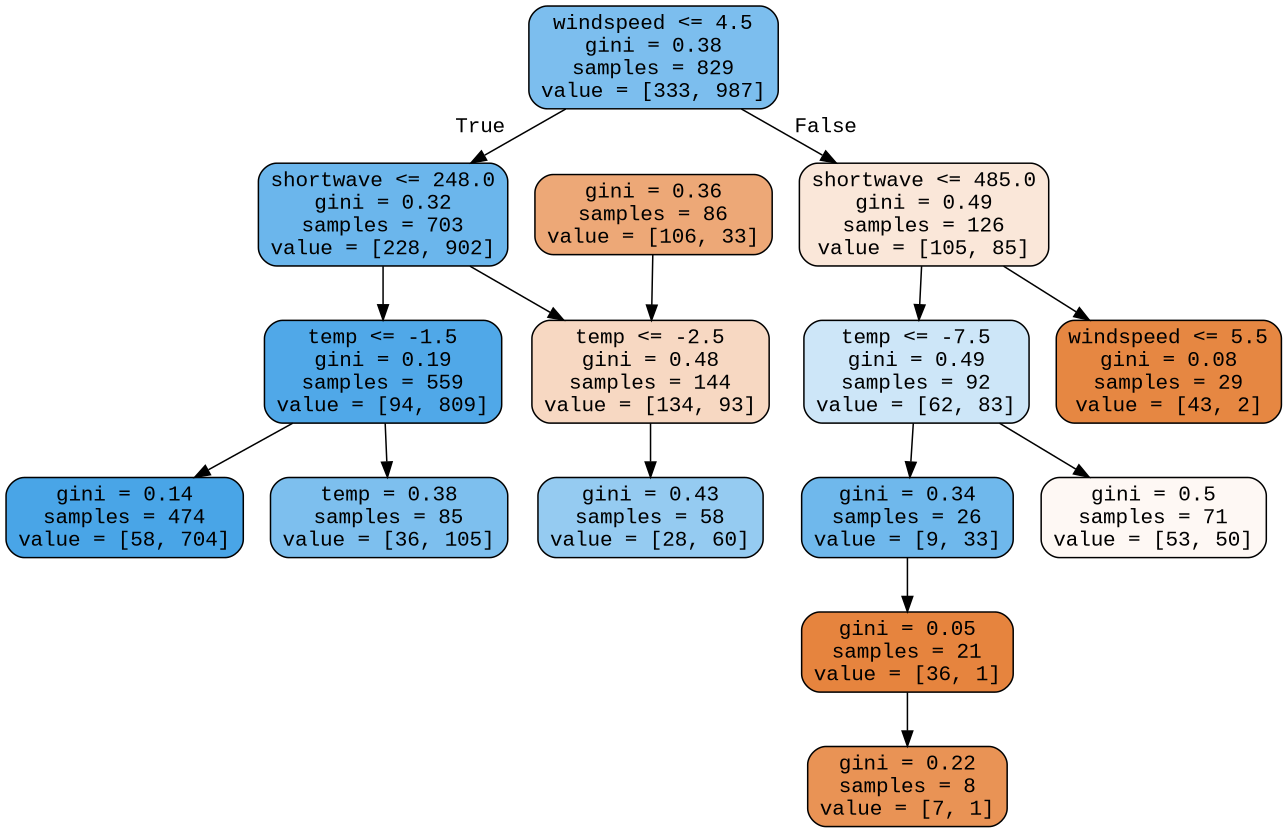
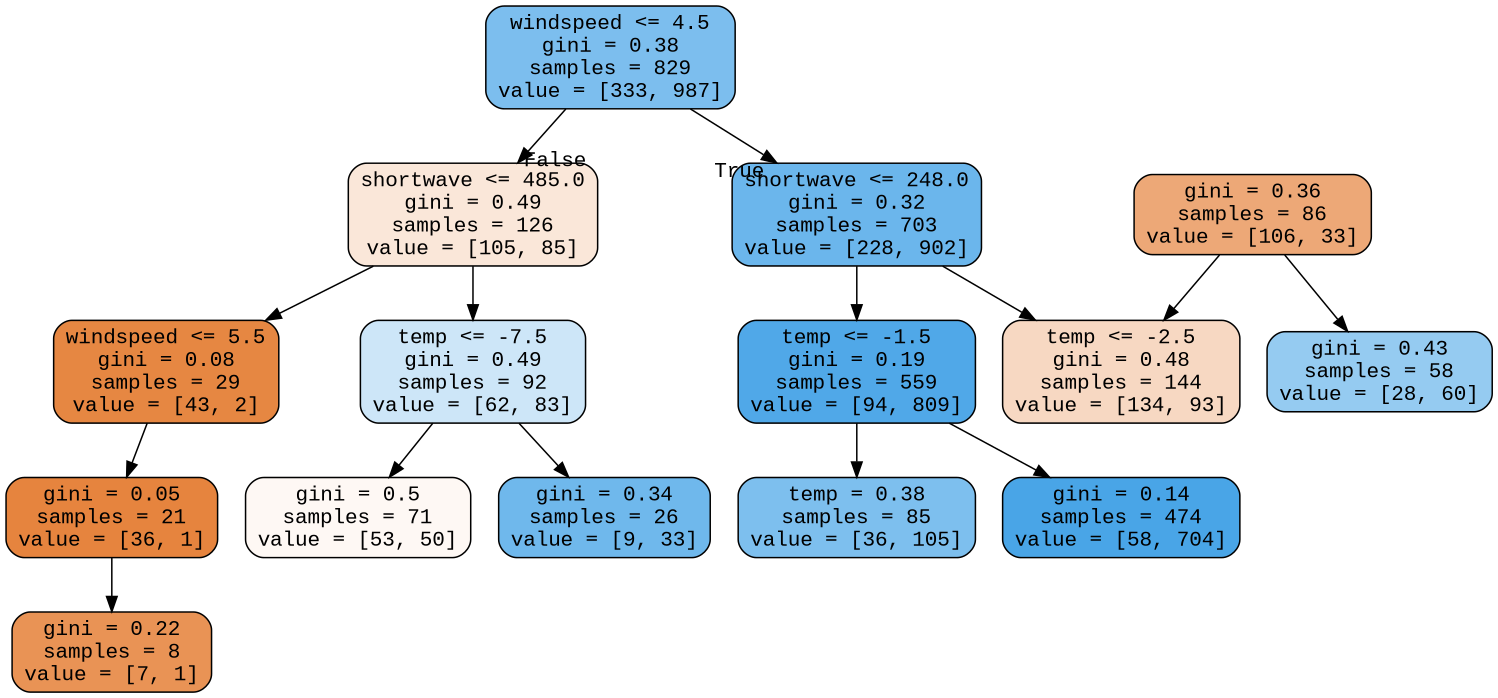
  digraph {
    fontname="Liberation Mono"
    node [color=black fontname="Liberation Mono" shape=box style="filled, rounded"]
    edge [fontname="Liberation Mono"]
    n1 [fillcolor="#7cbeee" label="windspeed <= 4.5\ngini = 0.38\nsamples = 829\nvalue = [333, 987]"]
    n2 [fillcolor="#6bb6ec" label="shortwave <= 248.0\ngini = 0.32\nsamples = 703\nvalue = [228, 902]"]
    n3 [fillcolor="#fae7d9" label="shortwave <= 485.0\ngini = 0.49\nsamples = 126\nvalue = [105, 85]"]
    n4 [fillcolor="#50a8e8" label="temp <= -1.5\ngini = 0.19\nsamples = 559\nvalue = [94, 809]"]
    n5 [fillcolor="#f7d8c2" label="temp <= -2.5\ngini = 0.48\nsamples = 144\nvalue = [134, 93]"]
    n6 [fillcolor="#cde6f8" label="temp <= -7.5\ngini = 0.49\nsamples = 92\nvalue = [62, 83]"]
    n7 [fillcolor="#e68742" label="windspeed <= 5.5\ngini = 0.08\nsamples = 29\nvalue = [43, 2]"]
    n8 [fillcolor="#49a5e7" label="gini = 0.14\nsamples = 474\nvalue = [58, 704]"]
    n9 [fillcolor="#7dbfee" label="temp = 0.38\nsamples = 85\nvalue = [36, 105]"]
    n10 [fillcolor="#95cbf1" label="gini = 0.43\nsamples = 58\nvalue = [28, 60]"]
    n11 [fillcolor="#eda877" label="gini = 0.36\nsamples = 86\nvalue = [106, 33]"]
    n12 [fillcolor="#6fb8ec" label="gini = 0.34\nsamples = 26\nvalue = [9, 33]"]
    n13 [fillcolor="#fef8f4" label="gini = 0.5\nsamples = 71\nvalue = [53, 50]"]
    n14 [fillcolor="#e6843e" label="gini = 0.05\nsamples = 21\nvalue = [36, 1]"]
    n15 [fillcolor="#e99355" label="gini = 0.22\nsamples = 8\nvalue = [7, 1]"]
    n1 -> n2 [headlabel=True labelangle=45 labeldistance=2.5]
    n1 -> n3 [headlabel=False labelangle=-45 labeldistance=2.5]
    n2 -> n4
    n2 -> n5
    n3 -> n6
    n3 -> n7
    n4 -> n8
    n4 -> n9
-   n5 -> n10
+   n11 -> n10
    n6 -> n12
    n6 -> n13
-   n12 -> n14
+   n7 -> n14
    n11 -> n5
    n14 -> n15
  }
